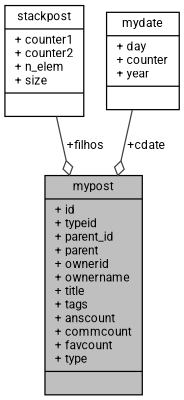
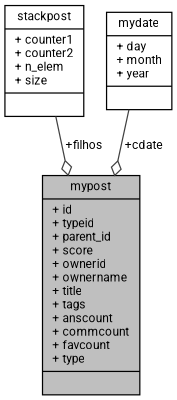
  digraph {
    fontname=Roboto
    node [color=black fillcolor=white fontname=Roboto fontsize=10 shape=record style=filled]
    edge [arrowhead=odiamond color=grey25 fontname=Roboto fontsize=10 labelfontname=FreeSans labelfontsize=10 style=solid]
-   n1 [fillcolor=grey75 fontcolor=black height=0.2 label="{mypost\n|+ id\l+ typeid\l+ parent_id\l+ parent\l+ ownerid\l+ ownername\l+ title\l+ tags\l+ anscount\l+ commcount\l+ favcount\l+ type\l|}" width=0.4]
+   n1 [fillcolor=grey75 fontcolor=black height=0.2 label="{mypost\n|+ id\l+ typeid\l+ parent_id\l+ score\l+ ownerid\l+ ownername\l+ title\l+ tags\l+ anscount\l+ commcount\l+ favcount\l+ type\l|}" width=0.4]
    n2 [height=0.2 label="{stackpost\n|+ counter1\l+ counter2\l+ n_elem\l+ size\l|}" width=0.4]
-   n3 [height=0.2 label="{mydate\n|+ day\l+ counter\l+ year\l|}" width=0.4]
+   n3 [height=0.2 label="{mydate\n|+ day\l+ month\l+ year\l|}" width=0.4]
    n2 -> n1 [label=" +filhos"]
    n3 -> n1 [label=" +cdate"]
  }
